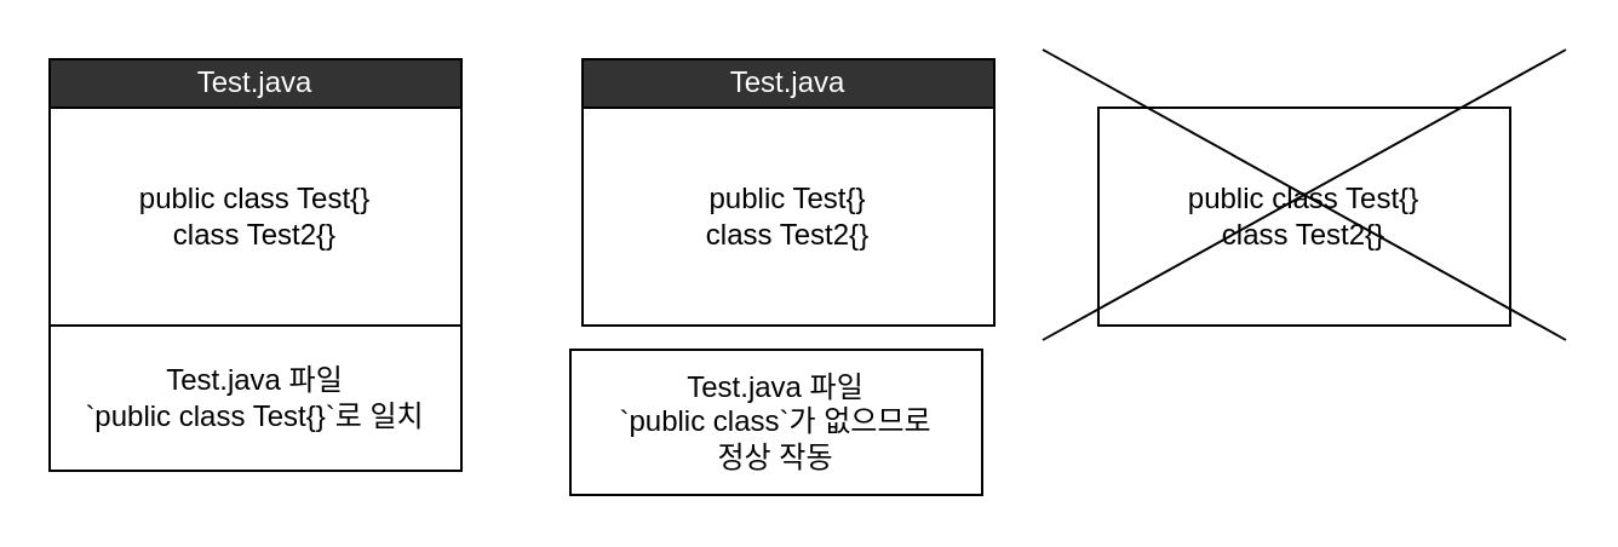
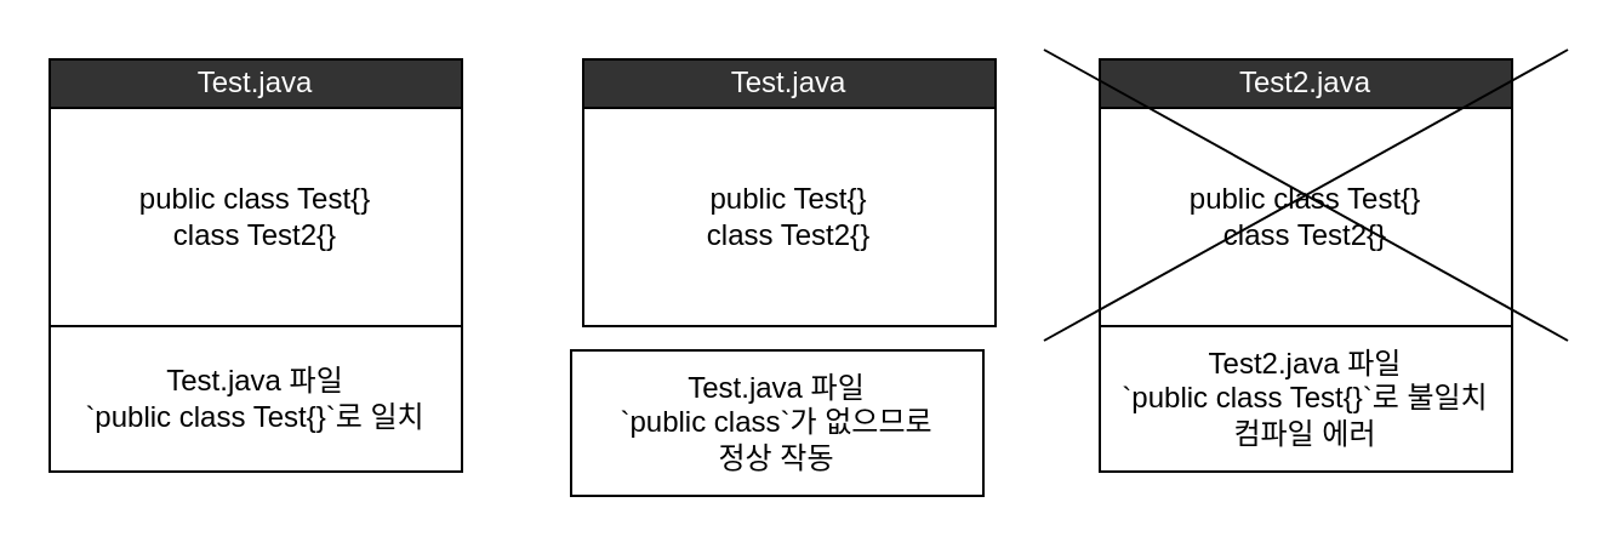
  <mxCell id="0" />
  <mxCell id="1" parent="0" />
  <mxCell id="2" value="&lt;font color=&quot;#ffffff&quot;&gt;Test.java&lt;/font&gt;" style="rounded=0;whiteSpace=wrap;html=1;fillColor=#333333;" vertex="1" parent="1"><mxGeometry x="240" y="24" width="170" height="20" as="geometry" /></mxCell>
  <mxCell id="3" value="public Test{}&lt;br&gt;class Test2{}" style="rounded=0;whiteSpace=wrap;html=1;" vertex="1" parent="1"><mxGeometry x="240" y="44" width="170" height="90" as="geometry" /></mxCell>
  <mxCell id="4" value="&lt;font color=&quot;#ffffff&quot;&gt;Test.java&lt;/font&gt;" style="rounded=0;whiteSpace=wrap;html=1;fillColor=#333333;" vertex="1" parent="1"><mxGeometry x="20" y="24" width="170" height="20" as="geometry" /></mxCell>
  <mxCell id="5" value="public class Test{}&lt;br&gt;class Test2{}" style="rounded=0;whiteSpace=wrap;html=1;" vertex="1" parent="1"><mxGeometry x="20" y="44" width="170" height="90" as="geometry" /></mxCell>
+ <mxCell id="6" value="&lt;font color=&quot;#ffffff&quot;&gt;Test2.java&lt;/font&gt;" style="rounded=0;whiteSpace=wrap;html=1;fillColor=#333333;" vertex="1" parent="1"><mxGeometry x="453" y="24" width="170" height="20" as="geometry" /></mxCell>
  <mxCell id="7" value="public class Test{}&lt;br&gt;class Test2{}" style="rounded=0;whiteSpace=wrap;html=1;" vertex="1" parent="1"><mxGeometry x="453" y="44" width="170" height="90" as="geometry" /></mxCell>
  <mxCell id="8" value="" style="endArrow=none;html=1;" edge="1" parent="1"><mxGeometry width="50" height="50" relative="1" as="geometry"><mxPoint x="430" y="140" as="sourcePoint" /><mxPoint x="646" y="20" as="targetPoint" /></mxGeometry></mxCell>
  <mxCell id="9" value="" style="endArrow=none;html=1;" edge="1" parent="1"><mxGeometry width="50" height="50" relative="1" as="geometry"><mxPoint x="430" y="20" as="sourcePoint" /><mxPoint x="646" y="140" as="targetPoint" /></mxGeometry></mxCell>
  <mxCell id="10" value="Test.java 파일&lt;br&gt;`public class Test{}`로 일치" style="rounded=0;whiteSpace=wrap;html=1;" vertex="1" parent="1"><mxGeometry x="20" y="134" width="170" height="60" as="geometry" /></mxCell>
+ <mxCell id="11" value="Test2.java 파일&lt;br&gt;`public class Test{}`로 불일치&lt;br&gt;컴파일 에러" style="rounded=0;whiteSpace=wrap;html=1;" vertex="1" parent="1"><mxGeometry x="453" y="134" width="170" height="60" as="geometry" /></mxCell>
  <mxCell id="12" value="Test.java 파일&lt;br&gt;`public class`가 없으므로&lt;br&gt;정상 작동" style="rounded=0;whiteSpace=wrap;html=1;" vertex="1" parent="1"><mxGeometry x="235" y="144" width="170" height="60" as="geometry" /></mxCell>
